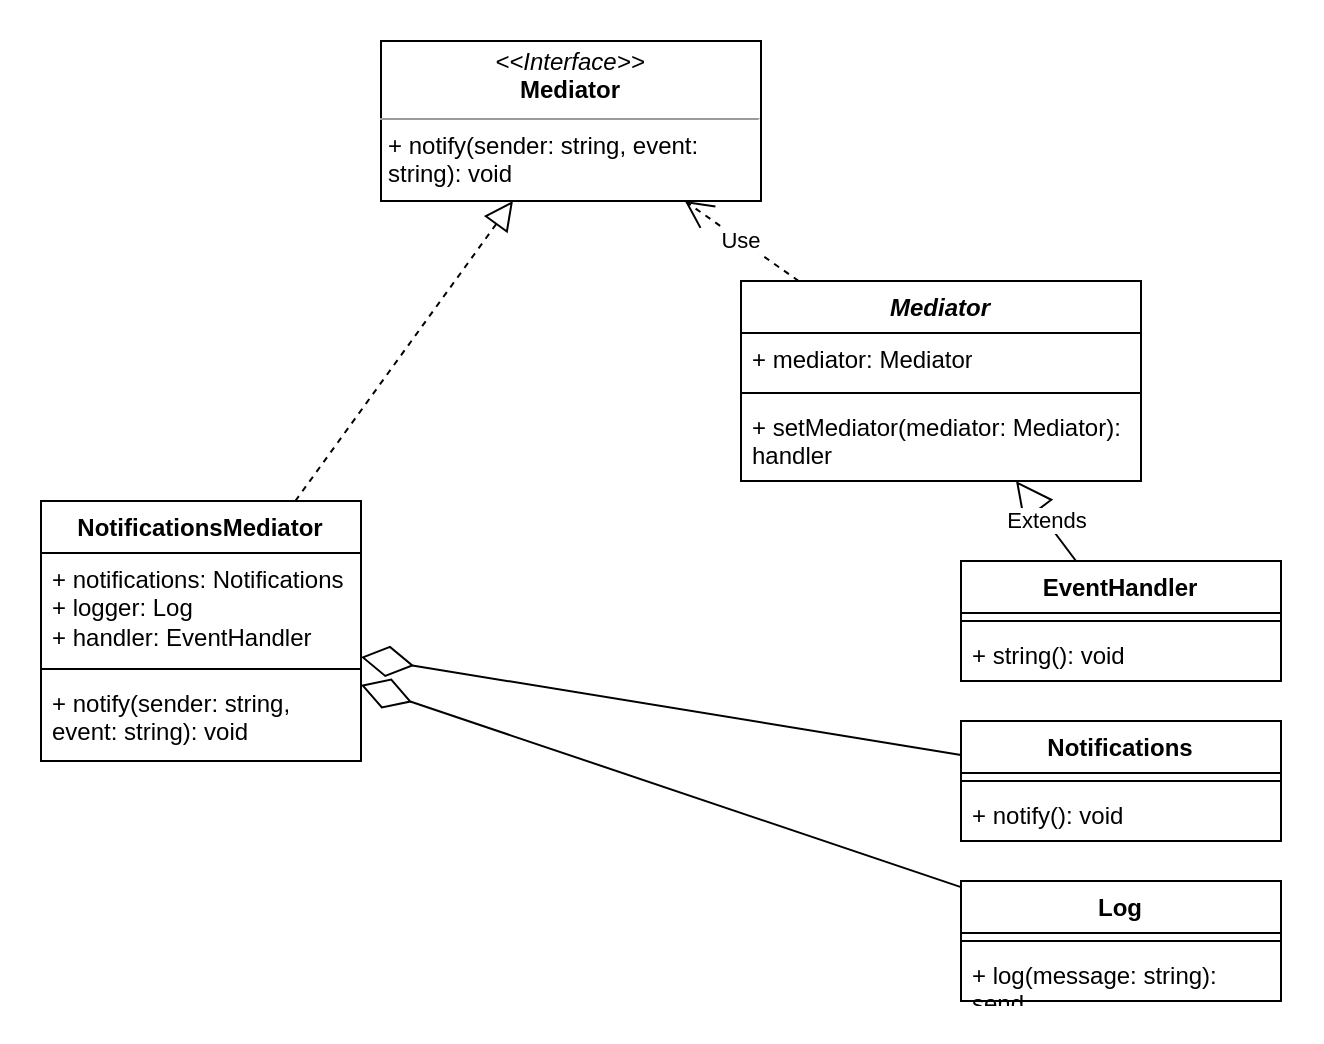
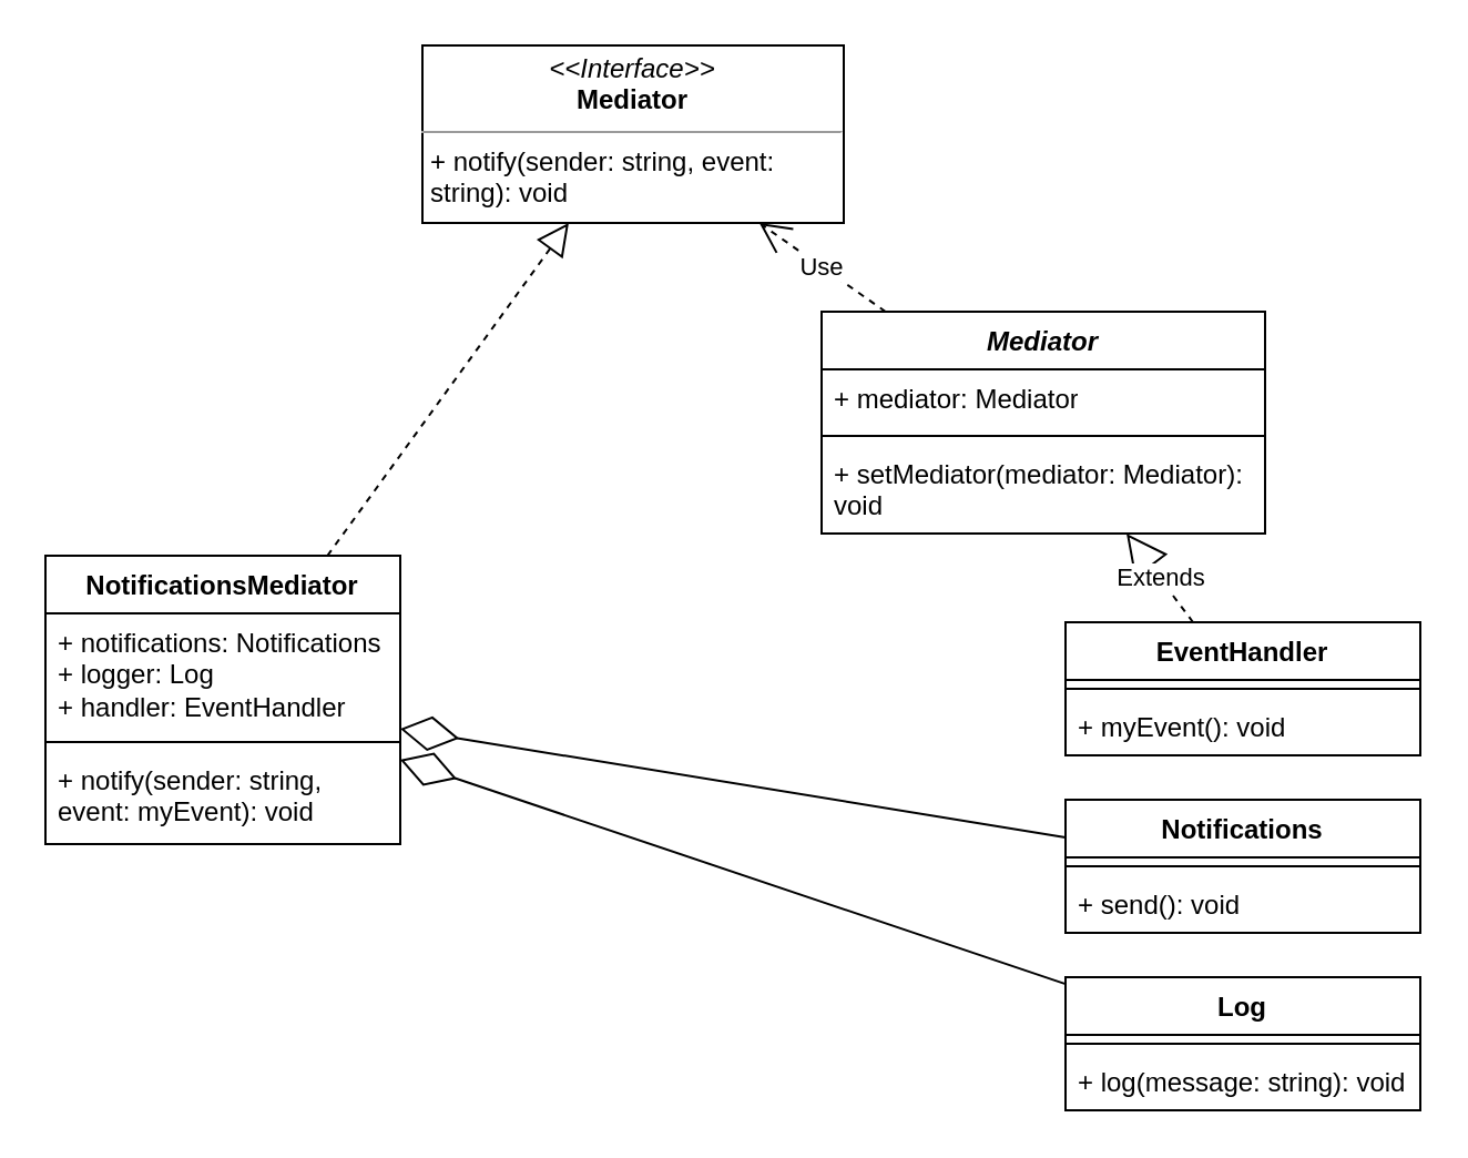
  <mxCell id="0" />
  <mxCell id="1" parent="0" />
  <mxCell id="2" value="&lt;p style=&quot;margin:0px;margin-top:4px;text-align:center;&quot;&gt;&lt;i&gt;&amp;lt;&amp;lt;Interface&amp;gt;&amp;gt;&lt;/i&gt;&lt;br&gt;&lt;b&gt;Mediator&lt;/b&gt;&lt;/p&gt;&lt;hr size=&quot;1&quot;&gt;&lt;p style=&quot;margin:0px;margin-left:4px;&quot;&gt;&lt;/p&gt;&lt;p style=&quot;margin:0px;margin-left:4px;&quot;&gt;+ notify(sender: string, event: string): void&lt;br&gt;&lt;/p&gt;" style="verticalAlign=top;align=left;overflow=fill;fontSize=12;fontFamily=Helvetica;html=1;whiteSpace=wrap;" vertex="1" parent="1"><mxGeometry x="190" y="20" width="190" height="80" as="geometry" /></mxCell>
  <mxCell id="3" value="&lt;i&gt;Mediator&lt;/i&gt;" style="swimlane;fontStyle=1;align=center;verticalAlign=top;childLayout=stackLayout;horizontal=1;startSize=26;horizontalStack=0;resizeParent=1;resizeParentMax=0;resizeLast=0;collapsible=1;marginBottom=0;whiteSpace=wrap;html=1;" vertex="1" parent="1"><mxGeometry x="370" y="140" width="200" height="100" as="geometry" /></mxCell>
  <mxCell id="4" value="+ mediator: Mediator" style="text;strokeColor=none;fillColor=none;align=left;verticalAlign=top;spacingLeft=4;spacingRight=4;overflow=hidden;rotatable=0;points=[[0,0.5],[1,0.5]];portConstraint=eastwest;whiteSpace=wrap;html=1;" vertex="1" parent="3"><mxGeometry y="26" width="200" height="26" as="geometry" /></mxCell>
  <mxCell id="5" value="" style="line;strokeWidth=1;fillColor=none;align=left;verticalAlign=middle;spacingTop=-1;spacingLeft=3;spacingRight=3;rotatable=0;labelPosition=right;points=[];portConstraint=eastwest;strokeColor=inherit;" vertex="1" parent="3"><mxGeometry y="52" width="200" height="8" as="geometry" /></mxCell>
- <mxCell id="6" value="+ setMediator(mediator: Mediator): handler" style="text;strokeColor=none;fillColor=none;align=left;verticalAlign=top;spacingLeft=4;spacingRight=4;overflow=hidden;rotatable=0;points=[[0,0.5],[1,0.5]];portConstraint=eastwest;whiteSpace=wrap;html=1;" vertex="1" parent="3"><mxGeometry y="60" width="200" height="40" as="geometry" /></mxCell>
+ <mxCell id="6" value="+ setMediator(mediator: Mediator): void" style="text;strokeColor=none;fillColor=none;align=left;verticalAlign=top;spacingLeft=4;spacingRight=4;overflow=hidden;rotatable=0;points=[[0,0.5],[1,0.5]];portConstraint=eastwest;whiteSpace=wrap;html=1;" vertex="1" parent="3"><mxGeometry y="60" width="200" height="40" as="geometry" /></mxCell>
  <mxCell id="7" value="Use" style="endArrow=open;endSize=12;dashed=1;html=1;rounded=0;" edge="1" parent="1" source="3" target="2"><mxGeometry width="160" relative="1" as="geometry"><mxPoint x="220" y="140" as="sourcePoint" /><mxPoint x="380" y="140" as="targetPoint" /></mxGeometry></mxCell>
  <mxCell id="8" value="Notifications" style="swimlane;fontStyle=1;align=center;verticalAlign=top;childLayout=stackLayout;horizontal=1;startSize=26;horizontalStack=0;resizeParent=1;resizeParentMax=0;resizeLast=0;collapsible=1;marginBottom=0;whiteSpace=wrap;html=1;" vertex="1" parent="1"><mxGeometry x="480" y="360" width="160" height="60" as="geometry" /></mxCell>
  <mxCell id="9" value="" style="line;strokeWidth=1;fillColor=none;align=left;verticalAlign=middle;spacingTop=-1;spacingLeft=3;spacingRight=3;rotatable=0;labelPosition=right;points=[];portConstraint=eastwest;strokeColor=inherit;" vertex="1" parent="8"><mxGeometry y="26" width="160" height="8" as="geometry" /></mxCell>
- <mxCell id="10" value="+ notify(): void" style="text;strokeColor=none;fillColor=none;align=left;verticalAlign=top;spacingLeft=4;spacingRight=4;overflow=hidden;rotatable=0;points=[[0,0.5],[1,0.5]];portConstraint=eastwest;whiteSpace=wrap;html=1;" vertex="1" parent="8"><mxGeometry y="34" width="160" height="26" as="geometry" /></mxCell>
+ <mxCell id="10" value="+ send(): void" style="text;strokeColor=none;fillColor=none;align=left;verticalAlign=top;spacingLeft=4;spacingRight=4;overflow=hidden;rotatable=0;points=[[0,0.5],[1,0.5]];portConstraint=eastwest;whiteSpace=wrap;html=1;" vertex="1" parent="8"><mxGeometry y="34" width="160" height="26" as="geometry" /></mxCell>
  <mxCell id="11" value="Log" style="swimlane;fontStyle=1;align=center;verticalAlign=top;childLayout=stackLayout;horizontal=1;startSize=26;horizontalStack=0;resizeParent=1;resizeParentMax=0;resizeLast=0;collapsible=1;marginBottom=0;whiteSpace=wrap;html=1;" vertex="1" parent="1"><mxGeometry x="480" y="440" width="160" height="60" as="geometry" /></mxCell>
  <mxCell id="12" value="" style="line;strokeWidth=1;fillColor=none;align=left;verticalAlign=middle;spacingTop=-1;spacingLeft=3;spacingRight=3;rotatable=0;labelPosition=right;points=[];portConstraint=eastwest;strokeColor=inherit;" vertex="1" parent="11"><mxGeometry y="26" width="160" height="8" as="geometry" /></mxCell>
- <mxCell id="13" value="+ log(message: string): send" style="text;strokeColor=none;fillColor=none;align=left;verticalAlign=top;spacingLeft=4;spacingRight=4;overflow=hidden;rotatable=0;points=[[0,0.5],[1,0.5]];portConstraint=eastwest;whiteSpace=wrap;html=1;" vertex="1" parent="11"><mxGeometry y="34" width="160" height="26" as="geometry" /></mxCell>
+ <mxCell id="13" value="+ log(message: string): void" style="text;strokeColor=none;fillColor=none;align=left;verticalAlign=top;spacingLeft=4;spacingRight=4;overflow=hidden;rotatable=0;points=[[0,0.5],[1,0.5]];portConstraint=eastwest;whiteSpace=wrap;html=1;" vertex="1" parent="11"><mxGeometry y="34" width="160" height="26" as="geometry" /></mxCell>
  <mxCell id="14" value="EventHandler" style="swimlane;fontStyle=1;align=center;verticalAlign=top;childLayout=stackLayout;horizontal=1;startSize=26;horizontalStack=0;resizeParent=1;resizeParentMax=0;resizeLast=0;collapsible=1;marginBottom=0;whiteSpace=wrap;html=1;" vertex="1" parent="1"><mxGeometry x="480" y="280" width="160" height="60" as="geometry" /></mxCell>
  <mxCell id="15" value="" style="line;strokeWidth=1;fillColor=none;align=left;verticalAlign=middle;spacingTop=-1;spacingLeft=3;spacingRight=3;rotatable=0;labelPosition=right;points=[];portConstraint=eastwest;strokeColor=inherit;" vertex="1" parent="14"><mxGeometry y="26" width="160" height="8" as="geometry" /></mxCell>
- <mxCell id="16" value="+ string(): void" style="text;strokeColor=none;fillColor=none;align=left;verticalAlign=top;spacingLeft=4;spacingRight=4;overflow=hidden;rotatable=0;points=[[0,0.5],[1,0.5]];portConstraint=eastwest;whiteSpace=wrap;html=1;" vertex="1" parent="14"><mxGeometry y="34" width="160" height="26" as="geometry" /></mxCell>
- <mxCell id="17" value="Extends" style="endArrow=block;endSize=16;endFill=0;html=1;rounded=0;" edge="1" parent="1" source="14" target="3"><mxGeometry width="160" relative="1" as="geometry"><mxPoint x="160" y="380" as="sourcePoint" /><mxPoint x="320" y="380" as="targetPoint" /></mxGeometry></mxCell>
+ <mxCell id="16" value="+ myEvent(): void" style="text;strokeColor=none;fillColor=none;align=left;verticalAlign=top;spacingLeft=4;spacingRight=4;overflow=hidden;rotatable=0;points=[[0,0.5],[1,0.5]];portConstraint=eastwest;whiteSpace=wrap;html=1;" vertex="1" parent="14"><mxGeometry y="34" width="160" height="26" as="geometry" /></mxCell>
+ <mxCell id="17" value="Extends" style="endArrow=block;endSize=16;endFill=0;html=1;rounded=0;dashed=1;" edge="1" parent="1" source="14" target="3"><mxGeometry width="160" relative="1" as="geometry"><mxPoint x="160" y="380" as="sourcePoint" /><mxPoint x="320" y="380" as="targetPoint" /></mxGeometry></mxCell>
  <mxCell id="18" value="NotificationsMediator" style="swimlane;fontStyle=1;align=center;verticalAlign=top;childLayout=stackLayout;horizontal=1;startSize=26;horizontalStack=0;resizeParent=1;resizeParentMax=0;resizeLast=0;collapsible=1;marginBottom=0;whiteSpace=wrap;html=1;" vertex="1" parent="1"><mxGeometry x="20" y="250" width="160" height="130" as="geometry" /></mxCell>
  <mxCell id="19" value="+ notifications: Notifications&lt;br&gt;+ logger: Log&lt;br&gt;+ handler: EventHandler" style="text;strokeColor=none;fillColor=none;align=left;verticalAlign=top;spacingLeft=4;spacingRight=4;overflow=hidden;rotatable=0;points=[[0,0.5],[1,0.5]];portConstraint=eastwest;whiteSpace=wrap;html=1;" vertex="1" parent="18"><mxGeometry y="26" width="160" height="54" as="geometry" /></mxCell>
  <mxCell id="20" value="" style="line;strokeWidth=1;fillColor=none;align=left;verticalAlign=middle;spacingTop=-1;spacingLeft=3;spacingRight=3;rotatable=0;labelPosition=right;points=[];portConstraint=eastwest;strokeColor=inherit;" vertex="1" parent="18"><mxGeometry y="80" width="160" height="8" as="geometry" /></mxCell>
- <mxCell id="21" value="+ notify(sender: string, event: string): void" style="text;strokeColor=none;fillColor=none;align=left;verticalAlign=top;spacingLeft=4;spacingRight=4;overflow=hidden;rotatable=0;points=[[0,0.5],[1,0.5]];portConstraint=eastwest;whiteSpace=wrap;html=1;" vertex="1" parent="18"><mxGeometry y="88" width="160" height="42" as="geometry" /></mxCell>
+ <mxCell id="21" value="+ notify(sender: string, event: myEvent): void" style="text;strokeColor=none;fillColor=none;align=left;verticalAlign=top;spacingLeft=4;spacingRight=4;overflow=hidden;rotatable=0;points=[[0,0.5],[1,0.5]];portConstraint=eastwest;whiteSpace=wrap;html=1;" vertex="1" parent="18"><mxGeometry y="88" width="160" height="42" as="geometry" /></mxCell>
  <mxCell id="22" value="" style="endArrow=block;dashed=1;endFill=0;endSize=12;html=1;rounded=0;" edge="1" parent="1" source="18" target="2"><mxGeometry width="160" relative="1" as="geometry"><mxPoint x="80" y="180" as="sourcePoint" /><mxPoint x="240" y="180" as="targetPoint" /></mxGeometry></mxCell>
  <mxCell id="23" value="" style="endArrow=diamondThin;endFill=0;endSize=24;html=1;rounded=0;" edge="1" parent="1" source="8" target="18"><mxGeometry width="160" relative="1" as="geometry"><mxPoint x="490" y="321" as="sourcePoint" /><mxPoint x="190" y="324" as="targetPoint" /></mxGeometry></mxCell>
  <mxCell id="24" value="" style="endArrow=diamondThin;endFill=0;endSize=24;html=1;rounded=0;" edge="1" parent="1" source="11" target="18"><mxGeometry width="160" relative="1" as="geometry"><mxPoint x="500" y="331" as="sourcePoint" /><mxPoint x="200" y="334" as="targetPoint" /></mxGeometry></mxCell>
